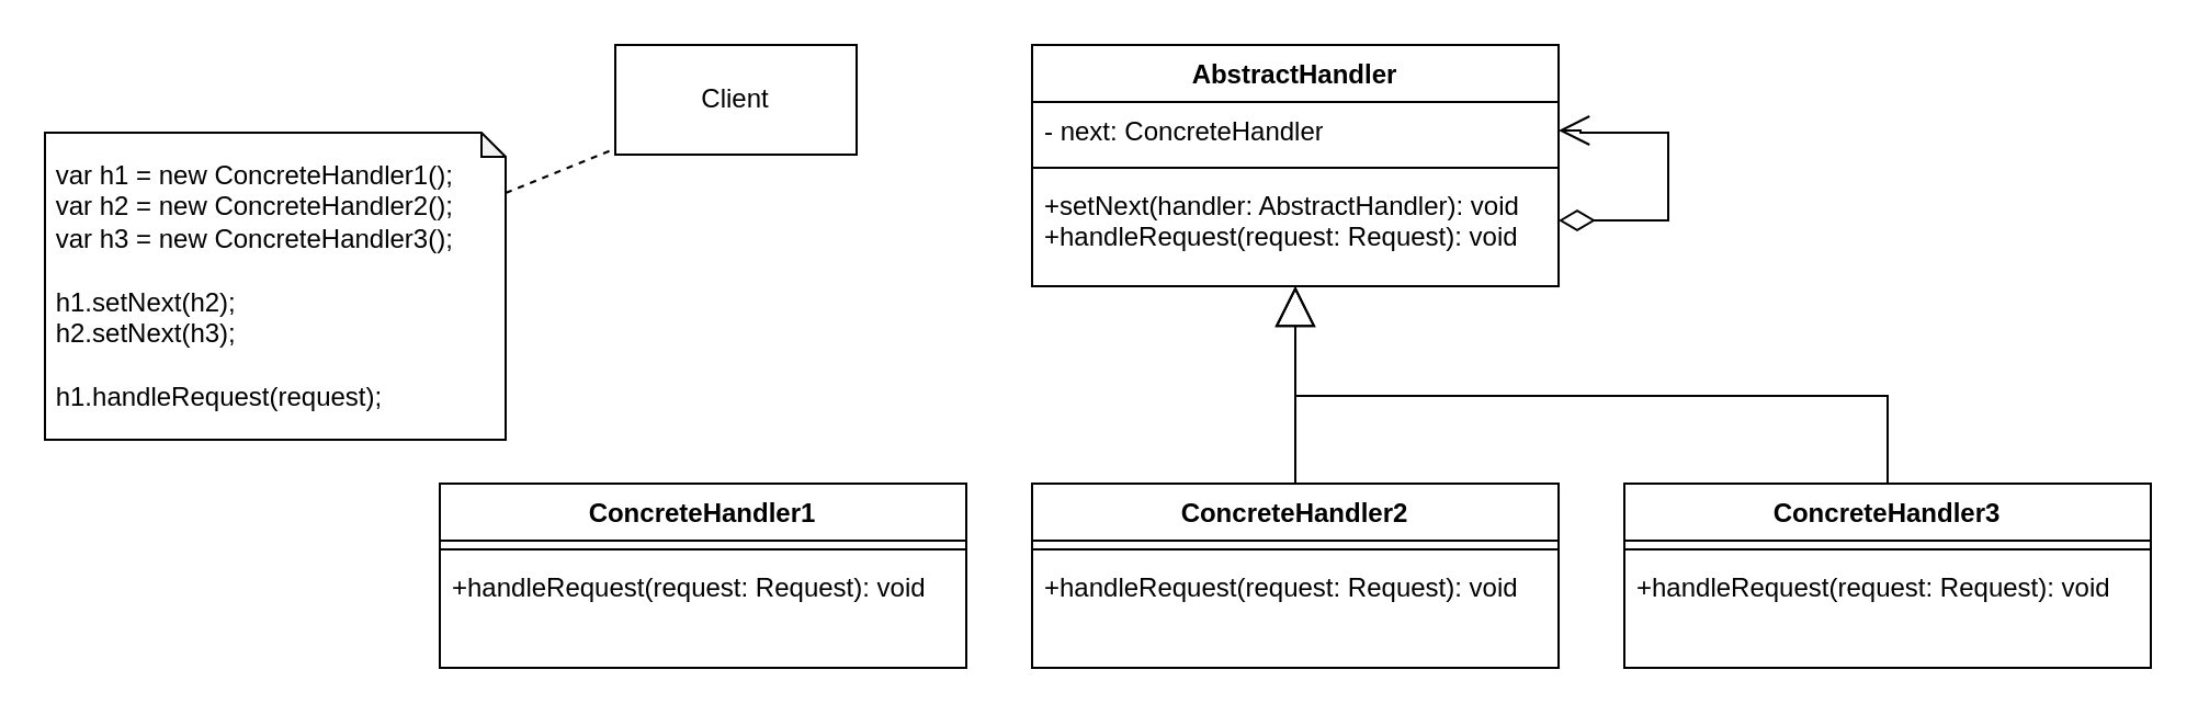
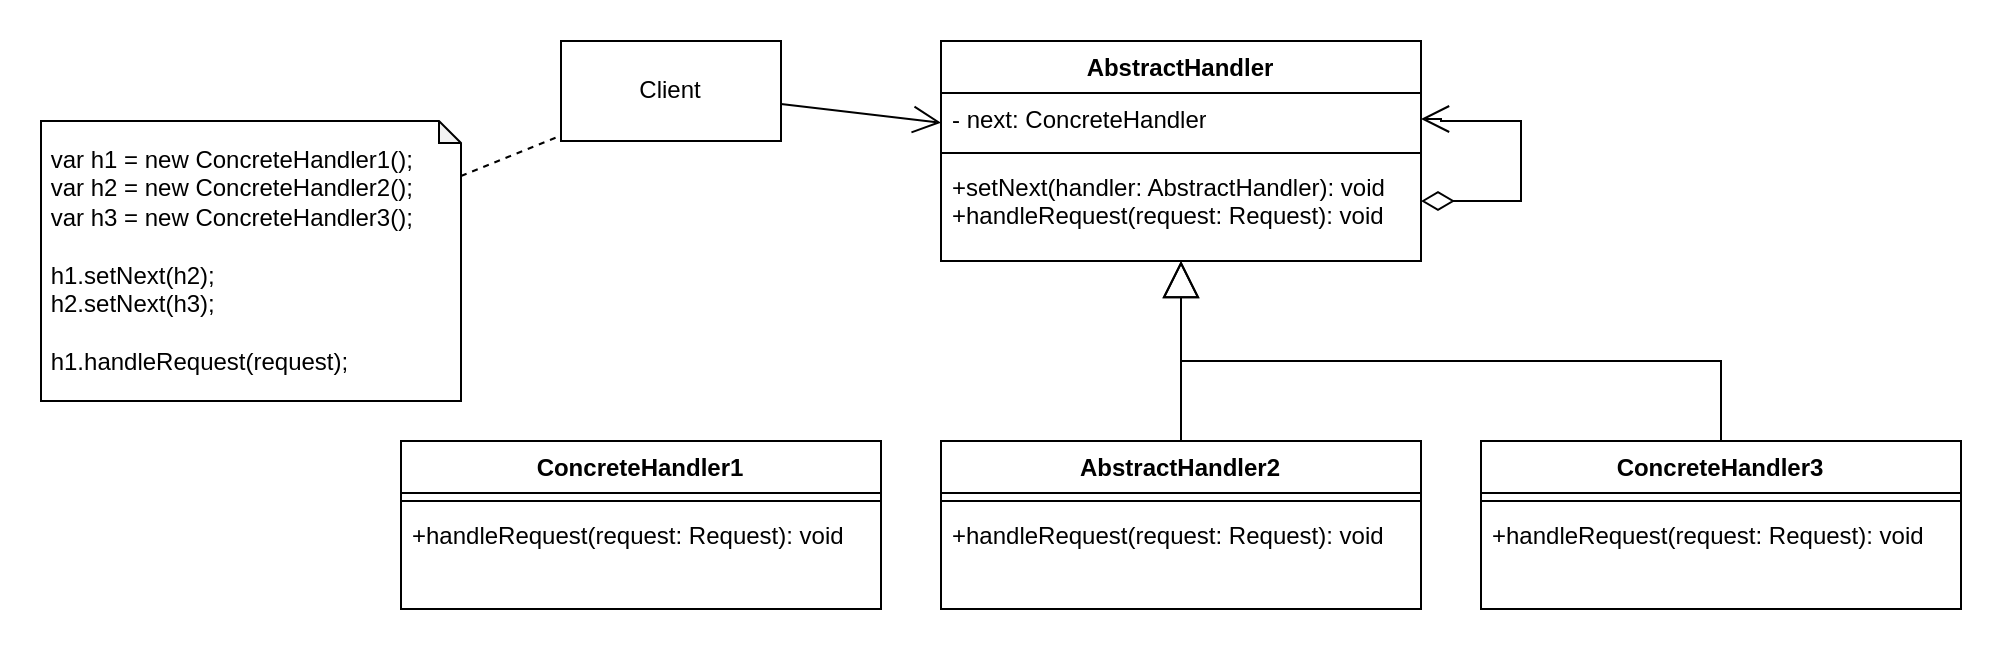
  <mxCell id="0" />
  <mxCell id="1" parent="0" />
  <mxCell id="2" value="AbstractHandler" style="swimlane;fontStyle=1;align=center;verticalAlign=top;childLayout=stackLayout;horizontal=1;startSize=26;horizontalStack=0;resizeParent=1;resizeParentMax=0;resizeLast=0;collapsible=1;marginBottom=0;whiteSpace=wrap;html=1;" parent="1" vertex="1"><mxGeometry x="470" y="20" width="240" height="110" as="geometry" /></mxCell>
  <mxCell id="3" value="- next: ConcreteHandler" style="text;strokeColor=none;fillColor=none;align=left;verticalAlign=top;spacingLeft=4;spacingRight=4;overflow=hidden;rotatable=0;points=[[0,0.5],[1,0.5]];portConstraint=eastwest;whiteSpace=wrap;html=1;" parent="2" vertex="1"><mxGeometry y="26" width="240" height="26" as="geometry" /></mxCell>
  <mxCell id="4" value="" style="line;strokeWidth=1;fillColor=none;align=left;verticalAlign=middle;spacingTop=-1;spacingLeft=3;spacingRight=3;rotatable=0;labelPosition=right;points=[];portConstraint=eastwest;strokeColor=inherit;" parent="2" vertex="1"><mxGeometry y="52" width="240" height="8" as="geometry" /></mxCell>
  <mxCell id="5" value="+setNext(handler: AbstractHandler): void&lt;br&gt;+handleRequest(request: Request): void" style="text;strokeColor=none;fillColor=none;align=left;verticalAlign=top;spacingLeft=4;spacingRight=4;overflow=hidden;rotatable=0;points=[[0,0.5],[1,0.5]];portConstraint=eastwest;whiteSpace=wrap;html=1;" parent="2" vertex="1"><mxGeometry y="60" width="240" height="50" as="geometry" /></mxCell>
  <mxCell id="6" value="" style="endArrow=open;html=1;endSize=12;startArrow=diamondThin;startSize=14;startFill=0;edgeStyle=orthogonalEdgeStyle;rounded=0;" edge="1" parent="2" source="5" target="3"><mxGeometry relative="1" as="geometry"><mxPoint x="310" y="70" as="sourcePoint" /><mxPoint x="470" y="70" as="targetPoint" /><Array as="points"><mxPoint x="290" y="80" /><mxPoint x="290" y="40" /><mxPoint x="250" y="40" /><mxPoint x="250" y="39" /></Array></mxGeometry></mxCell>
  <mxCell id="7" value="ConcreteHandler1" style="swimlane;fontStyle=1;align=center;verticalAlign=top;childLayout=stackLayout;horizontal=1;startSize=26;horizontalStack=0;resizeParent=1;resizeParentMax=0;resizeLast=0;collapsible=1;marginBottom=0;whiteSpace=wrap;html=1;" vertex="1" parent="1"><mxGeometry x="200" y="220" width="240" height="84" as="geometry" /></mxCell>
  <mxCell id="8" value="" style="line;strokeWidth=1;fillColor=none;align=left;verticalAlign=middle;spacingTop=-1;spacingLeft=3;spacingRight=3;rotatable=0;labelPosition=right;points=[];portConstraint=eastwest;strokeColor=inherit;" vertex="1" parent="7"><mxGeometry y="26" width="240" height="8" as="geometry" /></mxCell>
  <mxCell id="9" value="+handleRequest(request: Request): void" style="text;strokeColor=none;fillColor=none;align=left;verticalAlign=top;spacingLeft=4;spacingRight=4;overflow=hidden;rotatable=0;points=[[0,0.5],[1,0.5]];portConstraint=eastwest;whiteSpace=wrap;html=1;" vertex="1" parent="7"><mxGeometry y="34" width="240" height="50" as="geometry" /></mxCell>
- <mxCell id="10" value="ConcreteHandler2" style="swimlane;fontStyle=1;align=center;verticalAlign=top;childLayout=stackLayout;horizontal=1;startSize=26;horizontalStack=0;resizeParent=1;resizeParentMax=0;resizeLast=0;collapsible=1;marginBottom=0;whiteSpace=wrap;html=1;" vertex="1" parent="1"><mxGeometry x="470" y="220" width="240" height="84" as="geometry" /></mxCell>
+ <mxCell id="10" value="AbstractHandler2" style="swimlane;fontStyle=1;align=center;verticalAlign=top;childLayout=stackLayout;horizontal=1;startSize=26;horizontalStack=0;resizeParent=1;resizeParentMax=0;resizeLast=0;collapsible=1;marginBottom=0;whiteSpace=wrap;html=1;" vertex="1" parent="1"><mxGeometry x="470" y="220" width="240" height="84" as="geometry" /></mxCell>
  <mxCell id="11" value="" style="line;strokeWidth=1;fillColor=none;align=left;verticalAlign=middle;spacingTop=-1;spacingLeft=3;spacingRight=3;rotatable=0;labelPosition=right;points=[];portConstraint=eastwest;strokeColor=inherit;" vertex="1" parent="10"><mxGeometry y="26" width="240" height="8" as="geometry" /></mxCell>
  <mxCell id="12" value="+handleRequest(request: Request): void" style="text;strokeColor=none;fillColor=none;align=left;verticalAlign=top;spacingLeft=4;spacingRight=4;overflow=hidden;rotatable=0;points=[[0,0.5],[1,0.5]];portConstraint=eastwest;whiteSpace=wrap;html=1;" vertex="1" parent="10"><mxGeometry y="34" width="240" height="50" as="geometry" /></mxCell>
  <mxCell id="13" value="ConcreteHandler3" style="swimlane;fontStyle=1;align=center;verticalAlign=top;childLayout=stackLayout;horizontal=1;startSize=26;horizontalStack=0;resizeParent=1;resizeParentMax=0;resizeLast=0;collapsible=1;marginBottom=0;whiteSpace=wrap;html=1;" vertex="1" parent="1"><mxGeometry x="740" y="220" width="240" height="84" as="geometry" /></mxCell>
  <mxCell id="14" value="" style="line;strokeWidth=1;fillColor=none;align=left;verticalAlign=middle;spacingTop=-1;spacingLeft=3;spacingRight=3;rotatable=0;labelPosition=right;points=[];portConstraint=eastwest;strokeColor=inherit;" vertex="1" parent="13"><mxGeometry y="26" width="240" height="8" as="geometry" /></mxCell>
  <mxCell id="15" value="+handleRequest(request: Request): void" style="text;strokeColor=none;fillColor=none;align=left;verticalAlign=top;spacingLeft=4;spacingRight=4;overflow=hidden;rotatable=0;points=[[0,0.5],[1,0.5]];portConstraint=eastwest;whiteSpace=wrap;html=1;" vertex="1" parent="13"><mxGeometry y="34" width="240" height="50" as="geometry" /></mxCell>
  <mxCell id="16" value="" style="endArrow=block;endSize=16;endFill=0;html=1;rounded=0;edgeStyle=orthogonalEdgeStyle;" edge="1" parent="1" source="10" target="2"><mxGeometry width="160" relative="1" as="geometry"><mxPoint x="520" y="170" as="sourcePoint" /><mxPoint x="680" y="170" as="targetPoint" /></mxGeometry></mxCell>
  <mxCell id="17" value="" style="endArrow=block;endSize=16;endFill=0;html=1;rounded=0;edgeStyle=orthogonalEdgeStyle;" edge="1" parent="1" source="13" target="2"><mxGeometry width="160" relative="1" as="geometry"><mxPoint x="790" y="180" as="sourcePoint" /><mxPoint x="950" y="180" as="targetPoint" /><Array as="points"><mxPoint x="860" y="180" /><mxPoint x="590" y="180" /></Array></mxGeometry></mxCell>
  <mxCell id="18" value="Client" style="html=1;whiteSpace=wrap;" vertex="1" parent="1"><mxGeometry x="280" y="20" width="110" height="50" as="geometry" /></mxCell>
+ <mxCell id="19" value="" style="endArrow=open;endFill=1;endSize=12;html=1;rounded=0;" edge="1" parent="1" source="18" target="2"><mxGeometry width="160" relative="1" as="geometry"><mxPoint x="360" y="110" as="sourcePoint" /><mxPoint x="520" y="110" as="targetPoint" /></mxGeometry></mxCell>
  <mxCell id="20" value="&amp;nbsp;var h1 = new ConcreteHandler1();&lt;br&gt;&amp;nbsp;var h2 = new ConcreteHandler2();&lt;br&gt;&amp;nbsp;var h3 = new ConcreteHandler3();&lt;br&gt;&lt;br&gt;&amp;nbsp;h1.setNext(h2);&lt;br&gt;&amp;nbsp;h2.setNext(h3);&lt;br&gt;&lt;br&gt;&amp;nbsp;h1.handleRequest(request);" style="shape=note;whiteSpace=wrap;html=1;backgroundOutline=1;darkOpacity=0.05;size=11;align=left;" vertex="1" parent="1"><mxGeometry x="20" y="60" width="210" height="140" as="geometry" /></mxCell>
  <mxCell id="21" value="" style="endArrow=none;dashed=1;html=1;rounded=0;" edge="1" parent="1" source="20" target="18"><mxGeometry width="50" height="50" relative="1" as="geometry"><mxPoint x="310" y="240" as="sourcePoint" /><mxPoint x="360" y="190" as="targetPoint" /></mxGeometry></mxCell>
